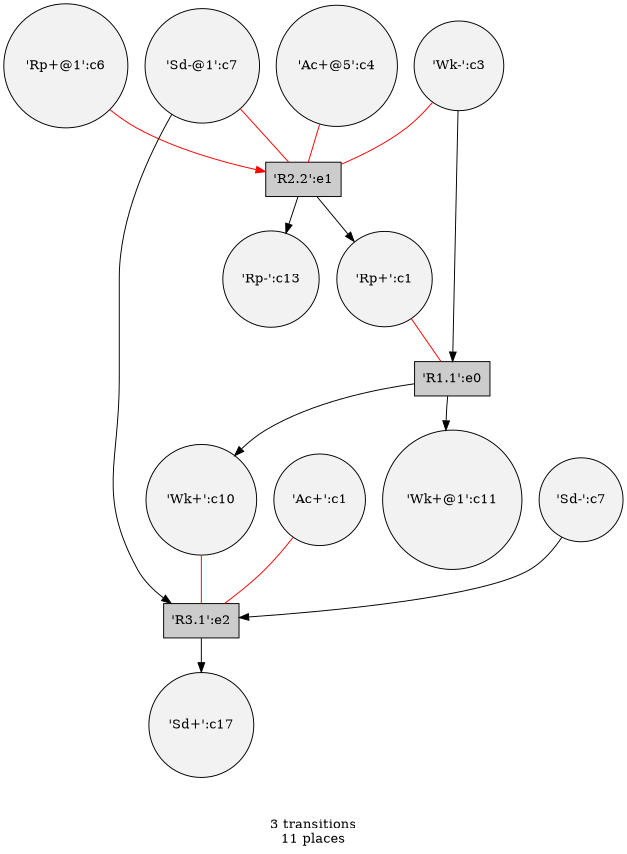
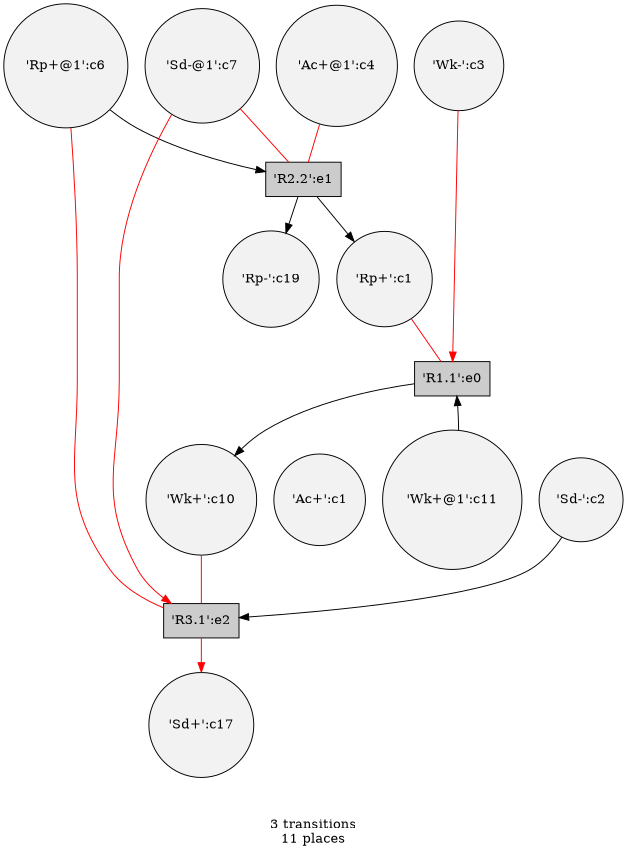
  digraph {
    label="3 transitions\n11 places"
    node [fillcolor=gray95 shape=circle style=filled]
    n1 [fillcolor=gray80 label="'R1.1':e0" shape=box]
    n2 [label="'Wk+':c10"]
    n3 [label="'Wk+@1':c11"]
    n4 [fillcolor=gray80 label="'R3.1':e2" shape=box]
    n5 [fillcolor=gray80 label="'R2.2':e1" shape=box]
-   n6 [label="'Rp-':c13"]
+   n6 [label="'Rp-':c19"]
    n7 [label="'Rp+':c1"]
    n8 [label="'Sd+':c17"]
    n9 [label="'Ac+':c1"]
-   n10 [label="'Sd-':c7"]
+   n10 [label="'Sd-':c2"]
    n11 [label="'Wk-':c3"]
-   n12 [label="'Ac+@5':c4"]
+   n12 [label="'Ac+@1':c4"]
    n13 [label="'Rp+@1':c6"]
    n14 [label="'Sd-@1':c7"]
    n1 -> n2
-   n1 -> n3
+   n3 -> n1
    n2 -> n4 [arrowhead=none color=red]
-   n4 -> n8
+   n4 -> n8 [color=red]
    n5 -> n6
    n5 -> n7
    n7 -> n1 [arrowhead=none color=red]
    n10 -> n4
-   n11 -> n1
-   n11 -> n5 [arrowhead=none color=red]
+   n11 -> n1 [color=red]
    n12 -> n5 [arrowhead=none color=red]
-   n9 -> n4 [arrowhead=none color=red]
-   n13 -> n5 [color=red]
-   n14 -> n4
+   n13 -> n4 [arrowhead=none color=red]
+   n13 -> n5
+   n14 -> n4 [color=red]
    n14 -> n5 [arrowhead=none color=red]
  }
